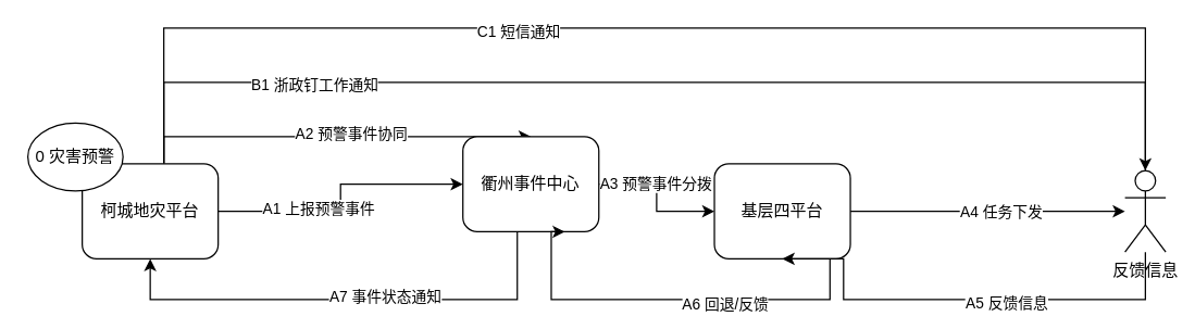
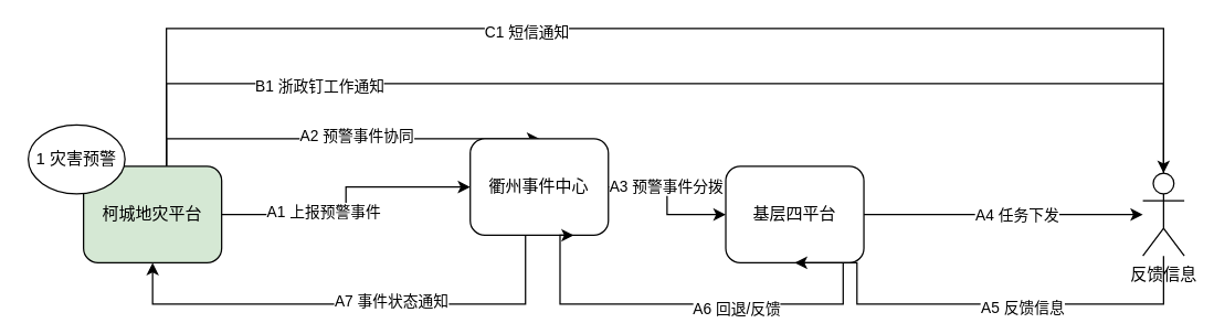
  <mxCell id="0" />
  <mxCell id="1" parent="0" />
  <mxCell id="2" style="edgeStyle=orthogonalEdgeStyle;rounded=0;orthogonalLoop=1;jettySize=auto;html=1;entryX=0;entryY=0.5;entryDx=0;entryDy=0;" edge="1" parent="1" source="10" target="15"><mxGeometry relative="1" as="geometry" /></mxCell>
  <mxCell id="3" value="A1 上报预警事件" style="edgeLabel;html=1;align=center;verticalAlign=middle;resizable=0;points=[];" vertex="1" connectable="0" parent="2"><mxGeometry x="-0.271" y="3" relative="1" as="geometry"><mxPoint as="offset" /></mxGeometry></mxCell>
  <mxCell id="4" style="edgeStyle=orthogonalEdgeStyle;rounded=0;orthogonalLoop=1;jettySize=auto;html=1;entryX=0.5;entryY=0;entryDx=0;entryDy=0;" edge="1" parent="1" source="10" target="15"><mxGeometry relative="1" as="geometry"><Array as="points"><mxPoint x="120" y="100" /><mxPoint x="380" y="100" /></Array></mxGeometry></mxCell>
  <mxCell id="5" value="A2 预警事件协同" style="edgeLabel;html=1;align=center;verticalAlign=middle;resizable=0;points=[];" vertex="1" connectable="0" parent="4"><mxGeometry x="0.093" y="3" relative="1" as="geometry"><mxPoint x="-1" as="offset" /></mxGeometry></mxCell>
  <mxCell id="6" style="edgeStyle=orthogonalEdgeStyle;rounded=0;orthogonalLoop=1;jettySize=auto;html=1;entryX=0.5;entryY=0;entryDx=0;entryDy=0;entryPerimeter=0;" edge="1" parent="1" source="10" target="23"><mxGeometry relative="1" as="geometry"><Array as="points"><mxPoint x="120" y="60" /><mxPoint x="842" y="60" /></Array></mxGeometry></mxCell>
  <mxCell id="7" value="B1 浙政钉工作通知" style="edgeLabel;html=1;align=center;verticalAlign=middle;resizable=0;points=[];" vertex="1" connectable="0" parent="6"><mxGeometry x="-0.599" y="-1" relative="1" as="geometry"><mxPoint as="offset" /></mxGeometry></mxCell>
  <mxCell id="8" style="edgeStyle=orthogonalEdgeStyle;rounded=0;orthogonalLoop=1;jettySize=auto;html=1;entryX=0.25;entryY=0.1;entryDx=0;entryDy=0;entryPerimeter=0;" edge="1" parent="1" source="10" target="23"><mxGeometry relative="1" as="geometry"><Array as="points"><mxPoint x="120" y="20" /><mxPoint x="842" y="20" /><mxPoint x="842" y="131" /></Array></mxGeometry></mxCell>
  <mxCell id="9" value="C1 短信通知" style="edgeLabel;html=1;align=center;verticalAlign=middle;resizable=0;points=[];" vertex="1" connectable="0" parent="8"><mxGeometry x="-0.235" y="-2" relative="1" as="geometry"><mxPoint as="offset" /></mxGeometry></mxCell>
- <mxCell id="10" value="柯城地灾平台" style="rounded=1;whiteSpace=wrap;html=1;fontSize=12;glass=0;strokeWidth=1;shadow=0;" parent="1" vertex="1"><mxGeometry x="60" y="120" width="100" height="70" as="geometry" /></mxCell>
+ <mxCell id="10" value="柯城地灾平台" style="rounded=1;whiteSpace=wrap;html=1;fontSize=12;glass=0;strokeWidth=1;shadow=0;fillColor=#d5e8d4;" parent="1" vertex="1"><mxGeometry x="60" y="120" width="100" height="70" as="geometry" /></mxCell>
  <mxCell id="11" style="edgeStyle=orthogonalEdgeStyle;rounded=0;orthogonalLoop=1;jettySize=auto;html=1;exitX=1;exitY=0.5;exitDx=0;exitDy=0;" edge="1" parent="1" source="15" target="20"><mxGeometry relative="1" as="geometry" /></mxCell>
  <mxCell id="12" value="A3 预警事件分拨" style="edgeLabel;html=1;align=center;verticalAlign=middle;resizable=0;points=[];" vertex="1" connectable="0" parent="11"><mxGeometry x="-0.214" y="1" relative="1" as="geometry"><mxPoint as="offset" /></mxGeometry></mxCell>
  <mxCell id="13" style="edgeStyle=orthogonalEdgeStyle;rounded=0;orthogonalLoop=1;jettySize=auto;html=1;entryX=0.5;entryY=1;entryDx=0;entryDy=0;" edge="1" parent="1" source="15" target="10"><mxGeometry relative="1" as="geometry"><Array as="points"><mxPoint x="380" y="220" /><mxPoint x="110" y="220" /></Array></mxGeometry></mxCell>
  <mxCell id="14" value="A7 事件状态通知" style="edgeLabel;html=1;align=center;verticalAlign=middle;resizable=0;points=[];" vertex="1" connectable="0" parent="13"><mxGeometry x="-0.155" y="-3" relative="1" as="geometry"><mxPoint as="offset" /></mxGeometry></mxCell>
  <mxCell id="15" value="衢州事件中心" style="rounded=1;whiteSpace=wrap;html=1;fontSize=12;glass=0;strokeWidth=1;shadow=0;" vertex="1" parent="1"><mxGeometry x="340" y="100" width="100" height="70" as="geometry" /></mxCell>
  <mxCell id="16" style="edgeStyle=orthogonalEdgeStyle;rounded=0;orthogonalLoop=1;jettySize=auto;html=1;" edge="1" parent="1" source="20" target="23"><mxGeometry relative="1" as="geometry" /></mxCell>
  <mxCell id="17" value="A4 任务下发" style="edgeLabel;html=1;align=center;verticalAlign=middle;resizable=0;points=[];" vertex="1" connectable="0" parent="16"><mxGeometry x="0.309" y="-4" relative="1" as="geometry"><mxPoint x="-22" y="-4" as="offset" /></mxGeometry></mxCell>
  <mxCell id="18" style="edgeStyle=orthogonalEdgeStyle;rounded=0;orthogonalLoop=1;jettySize=auto;html=1;entryX=0.75;entryY=1;entryDx=0;entryDy=0;" edge="1" parent="1" source="20" target="15"><mxGeometry relative="1" as="geometry"><Array as="points"><mxPoint x="610" y="220" /><mxPoint x="405" y="220" /></Array></mxGeometry></mxCell>
  <mxCell id="19" value="A6 回退/反馈" style="edgeLabel;html=1;align=center;verticalAlign=middle;resizable=0;points=[];" vertex="1" connectable="0" parent="18"><mxGeometry x="-0.265" y="3" relative="1" as="geometry"><mxPoint as="offset" /></mxGeometry></mxCell>
  <mxCell id="20" value="基层四平台" style="rounded=1;whiteSpace=wrap;html=1;fontSize=12;glass=0;strokeWidth=1;shadow=0;" vertex="1" parent="1"><mxGeometry x="525" y="120" width="100" height="70" as="geometry" /></mxCell>
  <mxCell id="21" style="edgeStyle=orthogonalEdgeStyle;rounded=0;orthogonalLoop=1;jettySize=auto;html=1;entryX=0.5;entryY=1;entryDx=0;entryDy=0;" edge="1" parent="1" source="23" target="20"><mxGeometry relative="1" as="geometry"><Array as="points"><mxPoint x="842" y="220" /><mxPoint x="620" y="220" /></Array></mxGeometry></mxCell>
  <mxCell id="22" value="A5 反馈信息" style="edgeLabel;html=1;align=center;verticalAlign=middle;resizable=0;points=[];" vertex="1" connectable="0" parent="21"><mxGeometry x="-0.169" y="2" relative="1" as="geometry"><mxPoint as="offset" /></mxGeometry></mxCell>
  <mxCell id="23" value="反馈信息" style="shape=umlActor;verticalLabelPosition=bottom;verticalAlign=top;html=1;outlineConnect=0;" vertex="1" parent="1"><mxGeometry x="827" y="125" width="30" height="60" as="geometry" /></mxCell>
- <mxCell id="24" value="0 灾害预警" style="ellipse;whiteSpace=wrap;html=1;" vertex="1" parent="1"><mxGeometry x="20" y="90" width="70" height="50" as="geometry" /></mxCell>
+ <mxCell id="24" value="1 灾害预警" style="ellipse;whiteSpace=wrap;html=1;" vertex="1" parent="1"><mxGeometry x="20" y="90" width="70" height="50" as="geometry" /></mxCell>
